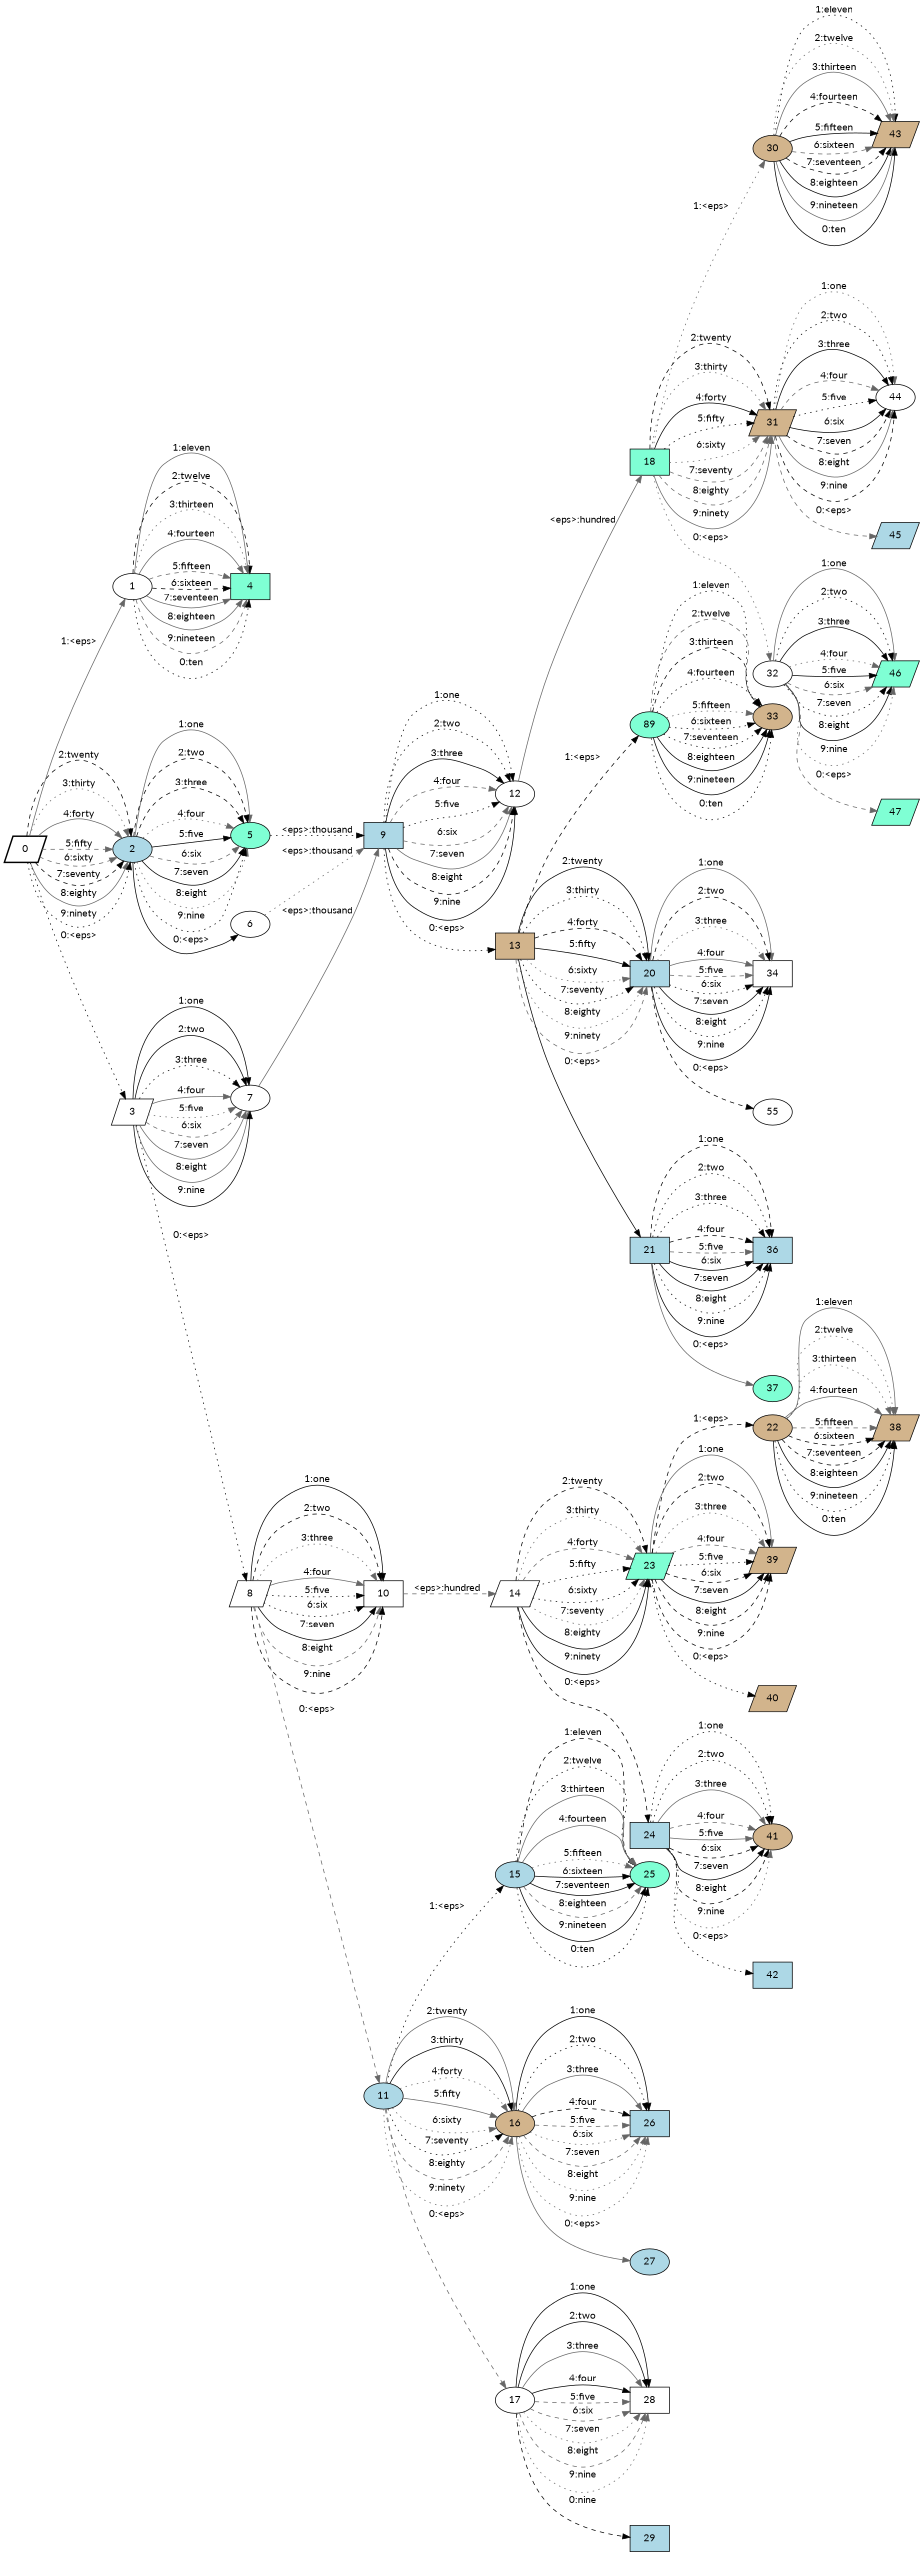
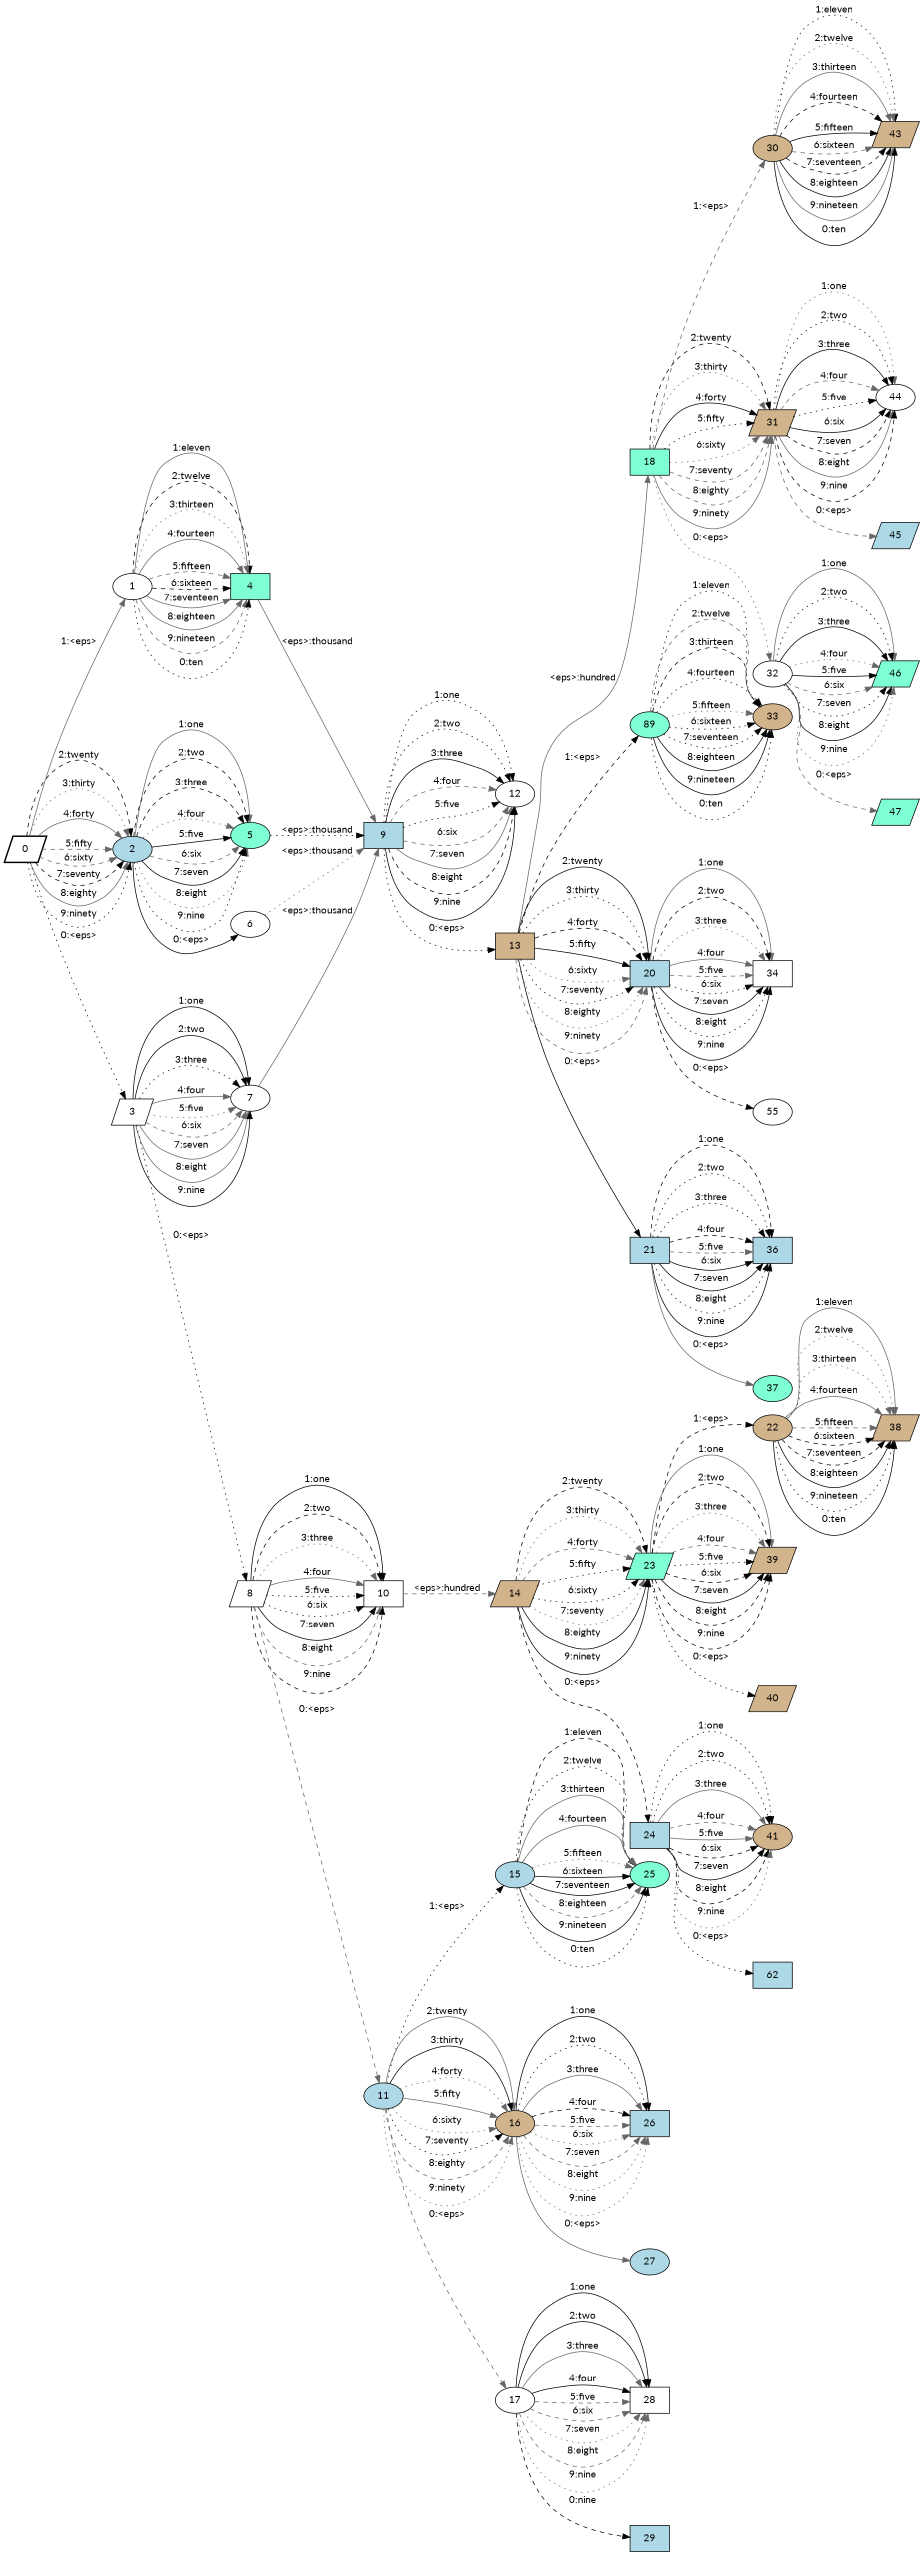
  digraph {
    fontname=Lato
    nodesep=0.25
    rankdir=LR
    ranksep=0.4
    node [fillcolor=white fontname=Lato fontsize=14 shape=ellipse style="solid,filled"]
    edge [color=black fontname=Lato fontsize=14 style=solid]
    n1 [label=0 shape=parallelogram style="bold,filled"]
    n2 [label=1]
    n3 [fillcolor=lightblue label=2]
    n4 [label=3 shape=parallelogram]
    n5 [fillcolor=aquamarine label=4 shape=box]
    n6 [fillcolor=aquamarine label=5]
    n7 [label=6]
    n8 [label=7]
    n9 [label=8 shape=parallelogram]
    n10 [fillcolor=lightblue label=9 shape=box]
    n11 [label=10 shape=box]
    n12 [fillcolor=lightblue label=11]
    n13 [label=12]
    n14 [fillcolor=tan label=13 shape=box]
-   n15 [label=14 shape=parallelogram]
+   n15 [fillcolor=tan label=14 shape=parallelogram]
    n16 [fillcolor=lightblue label=15]
    n17 [fillcolor=tan label=16]
    n18 [label=17]
    n19 [fillcolor=aquamarine label=18 shape=box]
    n20 [fillcolor=aquamarine label=89]
    n21 [fillcolor=lightblue label=20 shape=box]
    n22 [fillcolor=lightblue label=21 shape=box]
    n23 [fillcolor=aquamarine label=23 shape=parallelogram]
    n24 [fillcolor=lightblue label=24 shape=box]
    n25 [fillcolor=aquamarine label=25]
    n26 [fillcolor=lightblue label=26 shape=box]
    n27 [fillcolor=lightblue label=27]
    n28 [label=28 shape=box]
    n29 [fillcolor=lightblue label=29 shape=box]
    n30 [fillcolor=tan label=30]
    n31 [fillcolor=tan label=31 shape=parallelogram]
    n32 [label=32]
    n33 [fillcolor=tan label=33]
    n34 [label=34 shape=box]
    n35 [label=55]
    n36 [fillcolor=lightblue label=36 shape=box]
    n37 [fillcolor=aquamarine label=37]
    n38 [fillcolor=tan label=22]
    n39 [fillcolor=tan label=38 shape=parallelogram]
    n40 [fillcolor=tan label=39 shape=parallelogram]
    n41 [fillcolor=tan label=40 shape=parallelogram]
    n42 [fillcolor=tan label=41]
-   n43 [fillcolor=lightblue label=42 shape=box]
+   n43 [fillcolor=lightblue label=62 shape=box]
    n44 [fillcolor=tan label=43 shape=parallelogram]
    n45 [label=44]
    n46 [fillcolor=lightblue label=45 shape=parallelogram]
    n47 [fillcolor=aquamarine label=46 shape=parallelogram]
    n48 [fillcolor=aquamarine label=47 shape=parallelogram]
    n1 -> n2 [color=gray40 label="1:<eps>"]
    n1 -> n3 [label="2:twenty" style=dashed]
    n1 -> n3 [color=gray40 label="3:thirty" style=dotted]
    n1 -> n3 [color=gray40 label="4:forty"]
    n1 -> n3 [color=gray40 label="5:fifty" style=dashed]
    n1 -> n3 [color=gray40 label="6:sixty" style=dashed]
    n1 -> n3 [label="7:seventy" style=dashed]
    n1 -> n3 [color=gray40 label="8:eighty"]
    n1 -> n3 [label="9:ninety" style=dotted]
    n1 -> n4 [label="0:<eps>" style=dotted]
    n2 -> n5 [color=gray40 label="1:eleven"]
    n2 -> n5 [label="2:twelve" style=dashed]
    n2 -> n5 [color=gray40 label="3:thirteen" style=dotted]
    n2 -> n5 [color=gray40 label="4:fourteen"]
    n2 -> n5 [color=gray40 label="5:fifteen" style=dashed]
    n2 -> n5 [label="6:sixteen" style=dashed]
    n2 -> n5 [color=gray40 label="7:seventeen"]
    n2 -> n5 [color=gray40 label="8:eighteen"]
    n2 -> n5 [color=gray40 label="9:nineteen" style=dashed]
    n2 -> n5 [label="0:ten" style=dotted]
    n3 -> n6 [color=gray40 label="1:one"]
    n3 -> n6 [label="2:two" style=dashed]
    n3 -> n6 [label="3:three" style=dashed]
    n3 -> n6 [color=gray40 label="4:four" style=dotted]
    n3 -> n6 [label="5:five"]
    n3 -> n6 [color=gray40 label="6:six" style=dashed]
    n3 -> n6 [label="7:seven"]
    n3 -> n6 [color=gray40 label="8:eight" style=dotted]
    n3 -> n6 [label="9:nine" style=dotted]
    n3 -> n7 [label="0:<eps>"]
    n4 -> n8 [label="1:one"]
    n4 -> n8 [label="2:two"]
    n4 -> n8 [label="3:three" style=dotted]
    n4 -> n8 [color=gray40 label="4:four"]
    n4 -> n8 [color=gray40 label="5:five" style=dotted]
    n4 -> n8 [color=gray40 label="6:six" style=dashed]
    n4 -> n8 [color=gray40 label="7:seven"]
    n4 -> n8 [color=gray40 label="8:eight"]
    n4 -> n8 [label="9:nine"]
    n4 -> n9 [label="0:<eps>" style=dotted]
+   n5 -> n10 [color=gray40 label="<eps>:thousand"]
    n6 -> n10 [label="<eps>:thousand" style=dotted]
    n7 -> n10 [color=gray40 label="<eps>:thousand" style=dotted]
    n8 -> n10 [color=gray40 label="<eps>:thousand"]
    n9 -> n11 [label="1:one"]
    n9 -> n11 [label="2:two" style=dashed]
    n9 -> n11 [color=gray40 label="3:three" style=dotted]
    n9 -> n11 [color=gray40 label="4:four"]
    n9 -> n11 [label="5:five" style=dotted]
    n9 -> n11 [label="6:six" style=dotted]
    n9 -> n11 [label="7:seven"]
    n9 -> n11 [color=gray40 label="8:eight" style=dashed]
    n9 -> n11 [label="9:nine" style=dashed]
    n9 -> n12 [color=gray40 label="0:<eps>" style=dashed]
    n10 -> n13 [label="1:one" style=dotted]
    n10 -> n13 [label="2:two" style=dotted]
    n10 -> n13 [label="3:three"]
    n10 -> n13 [color=gray40 label="4:four" style=dashed]
    n10 -> n13 [label="5:five" style=dotted]
    n10 -> n13 [color=gray40 label="6:six" style=dashed]
    n10 -> n13 [color=gray40 label="7:seven"]
    n10 -> n13 [label="8:eight" style=dashed]
    n10 -> n13 [label="9:nine"]
    n10 -> n14 [label="0:<eps>" style=dotted]
    n11 -> n15 [color=gray40 label="<eps>:hundred" style=dashed]
    n12 -> n16 [label="1:<eps>" style=dotted]
    n12 -> n17 [color=gray40 label="2:twenty"]
    n12 -> n17 [label="3:thirty"]
    n12 -> n17 [color=gray40 label="4:forty" style=dotted]
    n12 -> n17 [color=gray40 label="5:fifty"]
    n12 -> n17 [color=gray40 label="6:sixty" style=dotted]
    n12 -> n17 [label="7:seventy" style=dotted]
    n12 -> n17 [color=gray40 label="8:eighty" style=dashed]
    n12 -> n17 [color=gray40 label="9:ninety" style=dotted]
    n12 -> n18 [color=gray40 label="0:<eps>" style=dashed]
-   n13 -> n19 [color=gray40 label="<eps>:hundred"]
+   n14 -> n19 [color=gray40 label="<eps>:hundred"]
    n14 -> n20 [label="1:<eps>" style=dashed]
    n14 -> n21 [label="2:twenty"]
    n14 -> n21 [label="3:thirty" style=dotted]
    n14 -> n21 [label="4:forty" style=dashed]
    n14 -> n21 [label="5:fifty"]
    n14 -> n21 [color=gray40 label="6:sixty" style=dotted]
    n14 -> n21 [label="7:seventy" style=dotted]
    n14 -> n21 [color=gray40 label="8:eighty" style=dotted]
    n14 -> n21 [color=gray40 label="9:ninety" style=dashed]
    n14 -> n22 [label="0:<eps>"]
    n15 -> n23 [label="2:twenty" style=dashed]
    n15 -> n23 [color=gray40 label="3:thirty" style=dotted]
    n15 -> n23 [color=gray40 label="4:forty" style=dashed]
    n15 -> n23 [label="5:fifty" style=dotted]
    n15 -> n23 [label="6:sixty" style=dotted]
    n15 -> n23 [color=gray40 label="7:seventy" style=dotted]
    n15 -> n23 [label="8:eighty"]
    n15 -> n23 [label="9:ninety"]
    n15 -> n24 [label="0:<eps>" style=dashed]
    n16 -> n25 [label="1:eleven" style=dashed]
    n16 -> n25 [label="2:twelve" style=dotted]
    n16 -> n25 [color=gray40 label="3:thirteen"]
    n16 -> n25 [color=gray40 label="4:fourteen"]
    n16 -> n25 [color=gray40 label="5:fifteen" style=dotted]
    n16 -> n25 [label="6:sixteen"]
    n16 -> n25 [label="7:seventeen"]
    n16 -> n25 [color=gray40 label="8:eighteen" style=dashed]
    n16 -> n25 [label="9:nineteen"]
    n16 -> n25 [label="0:ten" style=dotted]
    n17 -> n26 [label="1:one"]
    n17 -> n26 [label="2:two" style=dotted]
    n17 -> n26 [color=gray40 label="3:three"]
    n17 -> n26 [label="4:four" style=dashed]
    n17 -> n26 [color=gray40 label="5:five" style=dashed]
    n17 -> n26 [color=gray40 label="6:six" style=dotted]
    n17 -> n26 [color=gray40 label="7:seven" style=dashed]
    n17 -> n26 [color=gray40 label="8:eight" style=dotted]
    n17 -> n26 [color=gray40 label="9:nine" style=dotted]
    n17 -> n27 [color=gray40 label="0:<eps>"]
    n18 -> n28 [label="1:one"]
    n18 -> n28 [label="2:two"]
    n18 -> n28 [color=gray40 label="3:three"]
    n18 -> n28 [label="4:four"]
    n18 -> n28 [color=gray40 label="5:five" style=dashed]
    n18 -> n28 [color=gray40 label="6:six" style=dashed]
    n18 -> n28 [color=gray40 label="7:seven" style=dotted]
    n18 -> n28 [color=gray40 label="8:eight" style=dashed]
    n18 -> n28 [color=gray40 label="9:nine" style=dotted]
    n18 -> n29 [label="0:nine" style=dashed]
-   n19 -> n30 [color=gray40 label="1:<eps>" style=dotted]
+   n19 -> n30 [color=gray40 label="1:<eps>" style=dashed]
    n19 -> n31 [label="2:twenty" style=dashed]
    n19 -> n31 [color=gray40 label="3:thirty" style=dotted]
    n19 -> n31 [label="4:forty"]
    n19 -> n31 [label="5:fifty" style=dotted]
    n19 -> n31 [color=gray40 label="6:sixty" style=dotted]
    n19 -> n31 [color=gray40 label="7:seventy" style=dashed]
    n19 -> n31 [color=gray40 label="8:eighty" style=dashed]
    n19 -> n31 [color=gray40 label="9:ninety"]
    n19 -> n32 [color=gray40 label="0:<eps>" style=dotted]
    n20 -> n33 [label="1:eleven" style=dotted]
    n20 -> n33 [color=gray40 label="2:twelve" style=dashed]
    n20 -> n33 [label="3:thirteen" style=dashed]
    n20 -> n33 [label="4:fourteen" style=dotted]
    n20 -> n33 [color=gray40 label="5:fifteen" style=dotted]
    n20 -> n33 [label="6:sixteen" style=dotted]
    n20 -> n33 [label="7:seventeen" style=dotted]
    n20 -> n33 [label="8:eighteen"]
    n20 -> n33 [label="9:nineteen"]
    n20 -> n33 [label="0:ten" style=dotted]
    n21 -> n34 [color=gray40 label="1:one"]
    n21 -> n34 [label="2:two" style=dashed]
    n21 -> n34 [color=gray40 label="3:three" style=dotted]
    n21 -> n34 [color=gray40 label="4:four"]
    n21 -> n34 [color=gray40 label="5:five" style=dashed]
    n21 -> n34 [label="6:six" style=dotted]
    n21 -> n34 [label="7:seven"]
    n21 -> n34 [label="8:eight" style=dotted]
    n21 -> n34 [label="9:nine"]
    n21 -> n35 [label="0:<eps>" style=dashed]
    n22 -> n36 [label="1:one" style=dashed]
    n22 -> n36 [label="2:two" style=dotted]
    n22 -> n36 [label="3:three" style=dotted]
    n22 -> n36 [label="4:four" style=dashed]
    n22 -> n36 [color=gray40 label="5:five" style=dashed]
    n22 -> n36 [label="6:six"]
    n22 -> n36 [label="7:seven"]
    n22 -> n36 [label="8:eight" style=dotted]
    n22 -> n36 [label="9:nine"]
    n22 -> n37 [color=gray40 label="0:<eps>"]
    n23 -> n38 [label="1:<eps>" style=dashed]
    n23 -> n40 [color=gray40 label="1:one"]
    n23 -> n40 [label="2:two" style=dashed]
    n23 -> n40 [color=gray40 label="3:three" style=dotted]
    n23 -> n40 [color=gray40 label="4:four" style=dashed]
    n23 -> n40 [label="5:five" style=dotted]
    n23 -> n40 [label="6:six" style=dashed]
    n23 -> n40 [label="7:seven"]
    n23 -> n40 [label="8:eight" style=dashed]
    n23 -> n40 [label="9:nine" style=dashed]
    n23 -> n41 [label="0:<eps>" style=dotted]
    n24 -> n42 [label="1:one" style=dotted]
    n24 -> n42 [label="2:two" style=dotted]
    n24 -> n42 [color=gray40 label="3:three"]
    n24 -> n42 [color=gray40 label="4:four" style=dashed]
    n24 -> n42 [color=gray40 label="5:five"]
    n24 -> n42 [label="6:six" style=dashed]
    n24 -> n42 [label="7:seven"]
    n24 -> n42 [label="8:eight" style=dashed]
    n24 -> n42 [color=gray40 label="9:nine" style=dotted]
    n24 -> n43 [label="0:<eps>" style=dotted]
    n30 -> n44 [label="1:eleven" style=dotted]
    n30 -> n44 [color=gray40 label="2:twelve" style=dotted]
    n30 -> n44 [color=gray40 label="3:thirteen"]
    n30 -> n44 [label="4:fourteen" style=dashed]
    n30 -> n44 [label="5:fifteen"]
    n30 -> n44 [color=gray40 label="6:sixteen" style=dashed]
    n30 -> n44 [label="7:seventeen" style=dashed]
    n30 -> n44 [label="8:eighteen"]
    n30 -> n44 [color=gray40 label="9:nineteen"]
    n30 -> n44 [label="0:ten"]
    n31 -> n45 [color=gray40 label="1:one" style=dotted]
    n31 -> n45 [label="2:two" style=dotted]
    n31 -> n45 [label="3:three"]
    n31 -> n45 [color=gray40 label="4:four" style=dashed]
    n31 -> n45 [label="5:five" style=dotted]
    n31 -> n45 [label="6:six"]
    n31 -> n45 [label="7:seven" style=dashed]
    n31 -> n45 [color=gray40 label="8:eight"]
    n31 -> n45 [label="9:nine" style=dashed]
    n31 -> n46 [color=gray40 label="0:<eps>" style=dashed]
    n32 -> n47 [color=gray40 label="1:one"]
    n32 -> n47 [label="2:two" style=dotted]
    n32 -> n47 [label="3:three"]
    n32 -> n47 [color=gray40 label="4:four" style=dotted]
    n32 -> n47 [label="5:five"]
    n32 -> n47 [color=gray40 label="6:six" style=dashed]
    n32 -> n47 [label="7:seven" style=dotted]
    n32 -> n47 [label="8:eight"]
    n32 -> n47 [color=gray40 label="9:nine" style=dotted]
    n32 -> n48 [color=gray40 label="0:<eps>" style=dashed]
    n38 -> n39 [color=gray40 label="1:eleven"]
    n38 -> n39 [color=gray40 label="2:twelve" style=dotted]
    n38 -> n39 [color=gray40 label="3:thirteen" style=dotted]
    n38 -> n39 [color=gray40 label="4:fourteen"]
    n38 -> n39 [color=gray40 label="5:fifteen" style=dashed]
    n38 -> n39 [label="6:sixteen" style=dashed]
    n38 -> n39 [label="7:seventeen" style=dashed]
    n38 -> n39 [label="8:eighteen"]
    n38 -> n39 [label="9:nineteen" style=dotted]
    n38 -> n39 [label="0:ten"]
  }
